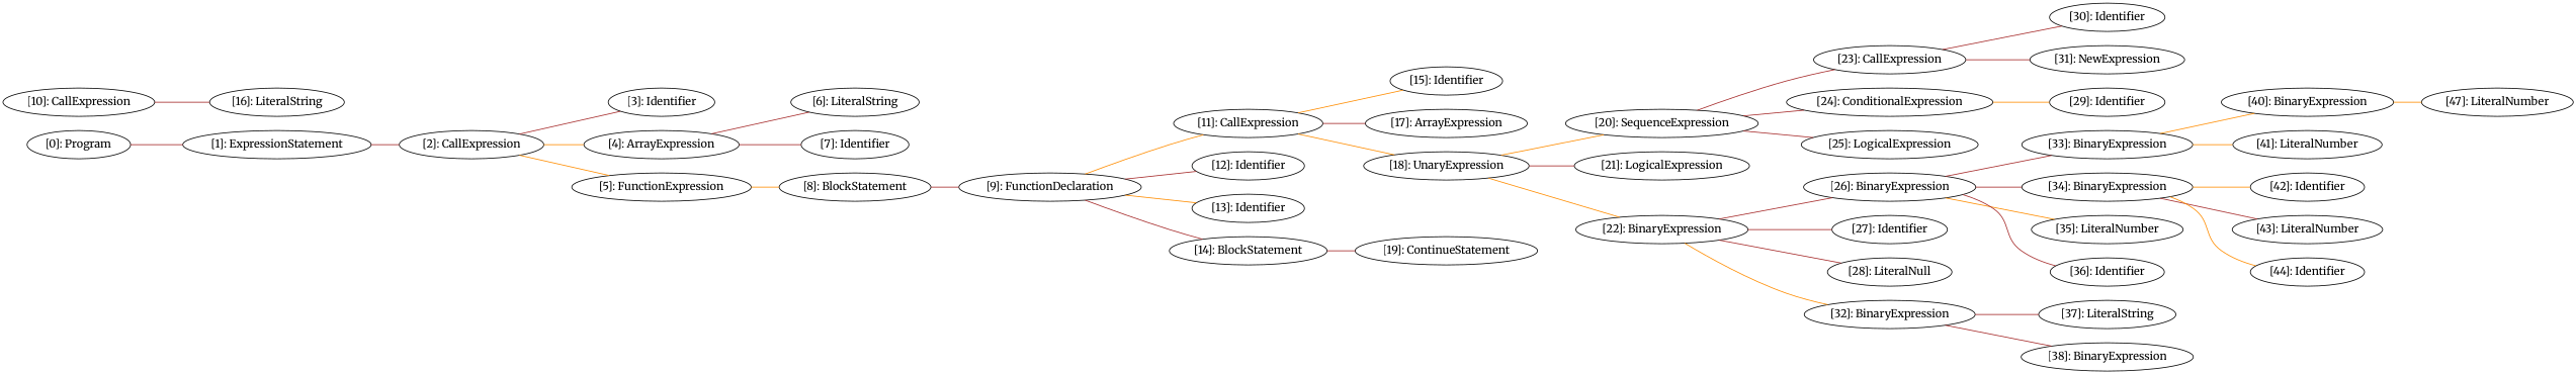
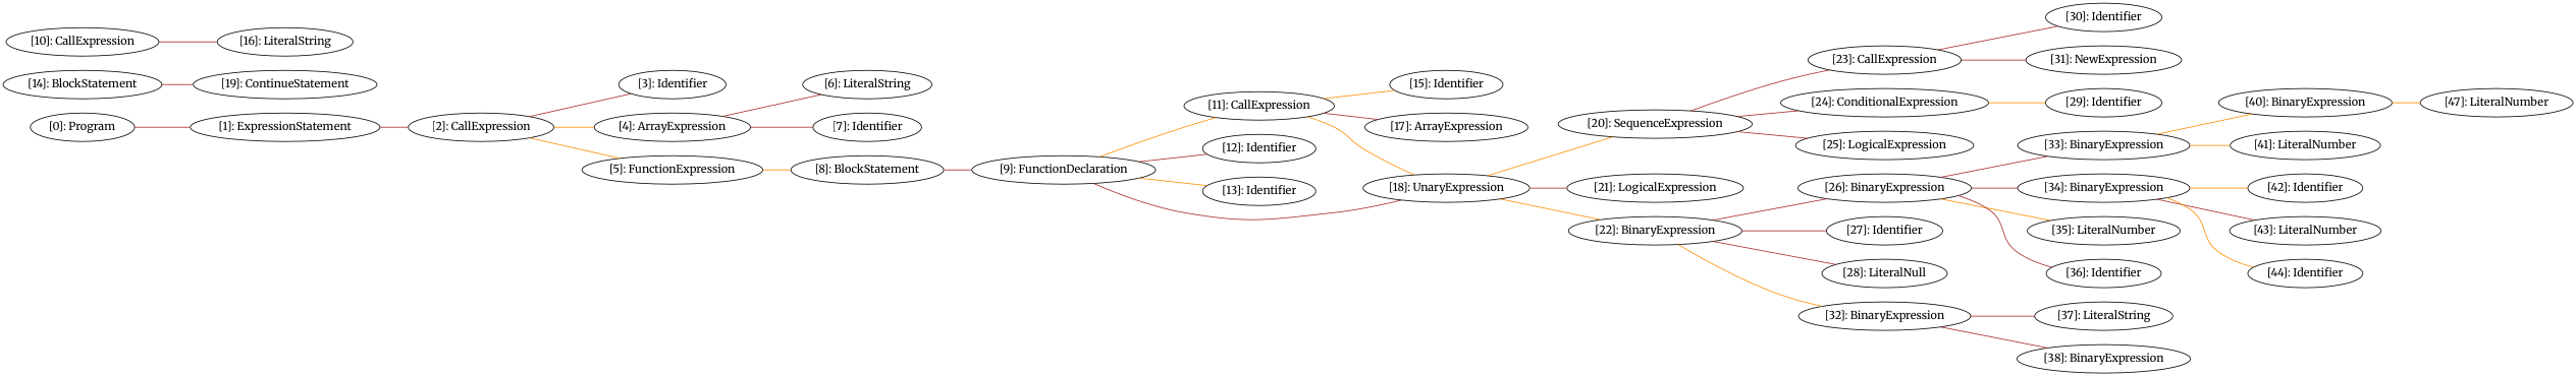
  graph {
    fontname=Merriweather
    rankdir=LR
    node [fontname=Merriweather]
    edge [color=brown fontname=Merriweather]
    n1 [label="[0]: Program"]
    n2 [label="[1]: ExpressionStatement"]
    n3 [label="[2]: CallExpression"]
    n4 [label="[3]: Identifier"]
    n5 [label="[4]: ArrayExpression"]
    n6 [label="[5]: FunctionExpression"]
    n7 [label="[6]: LiteralString"]
    n8 [label="[7]: Identifier"]
    n9 [label="[8]: BlockStatement"]
    n10 [label="[9]: FunctionDeclaration"]
    n11 [label="[11]: CallExpression"]
    n12 [label="[12]: Identifier"]
    n13 [label="[13]: Identifier"]
    n14 [label="[14]: BlockStatement"]
    n15 [label="[15]: Identifier"]
    n16 [label="[17]: ArrayExpression"]
    n17 [label="[18]: UnaryExpression"]
    n18 [label="[19]: ContinueStatement"]
    n19 [label="[10]: CallExpression"]
    n20 [label="[16]: LiteralString"]
    n21 [label="[20]: SequenceExpression"]
    n22 [label="[21]: LogicalExpression"]
    n23 [label="[22]: BinaryExpression"]
    n24 [label="[23]: CallExpression"]
    n25 [label="[24]: ConditionalExpression"]
    n26 [label="[25]: LogicalExpression"]
    n27 [label="[26]: BinaryExpression"]
    n28 [label="[27]: Identifier"]
    n29 [label="[28]: LiteralNull"]
    n30 [label="[32]: BinaryExpression"]
    n31 [label="[30]: Identifier"]
    n32 [label="[31]: NewExpression"]
    n33 [label="[29]: Identifier"]
    n34 [label="[33]: BinaryExpression"]
    n35 [label="[34]: BinaryExpression"]
    n36 [label="[35]: LiteralNumber"]
    n37 [label="[36]: Identifier"]
    n38 [label="[37]: LiteralString"]
    n39 [label="[38]: BinaryExpression"]
    n40 [label="[40]: BinaryExpression"]
    n41 [label="[41]: LiteralNumber"]
    n42 [label="[42]: Identifier"]
    n43 [label="[43]: LiteralNumber"]
    n44 [label="[44]: Identifier"]
    n45 [label="[47]: LiteralNumber"]
    n1 -- n2
    n2 -- n3
    n3 -- n4
    n3 -- n5 [color=darkorange]
    n3 -- n6 [color=darkorange]
    n5 -- n7
    n5 -- n8
    n6 -- n9 [color=darkorange]
    n9 -- n10
    n10 -- n11 [color=darkorange]
    n10 -- n12
    n10 -- n13 [color=darkorange]
-   n10 -- n14
+   n10 -- n17
    n11 -- n15 [color=darkorange]
    n11 -- n16
    n11 -- n17 [color=darkorange]
    n14 -- n18
    n17 -- n21 [color=darkorange]
    n17 -- n22
    n17 -- n23 [color=darkorange]
    n19 -- n20
    n21 -- n24
    n21 -- n25
    n21 -- n26
    n23 -- n27
    n23 -- n28
    n23 -- n29
    n23 -- n30 [color=darkorange]
    n24 -- n31
    n24 -- n32
    n25 -- n33 [color=darkorange]
    n27 -- n34
    n27 -- n35
    n27 -- n36 [color=darkorange]
    n27 -- n37
    n30 -- n38
    n30 -- n39
    n34 -- n40 [color=darkorange]
    n34 -- n41 [color=darkorange]
    n35 -- n42 [color=darkorange]
    n35 -- n43
    n35 -- n44 [color=darkorange]
    n40 -- n45 [color=darkorange]
  }
